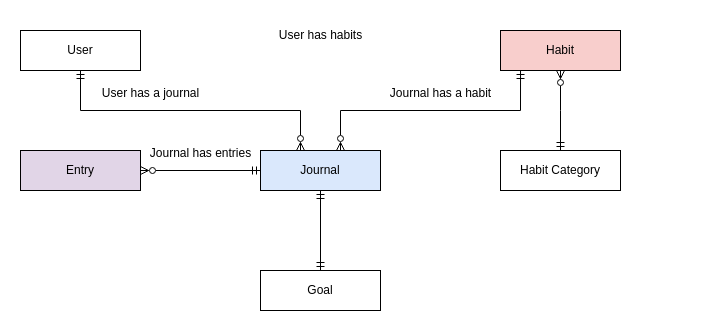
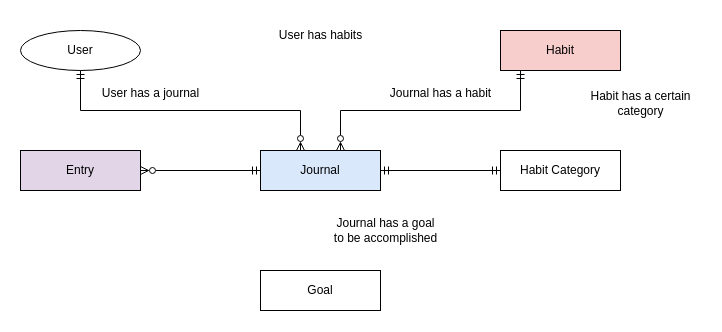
  <mxCell id="0" />
  <mxCell id="1" parent="0" />
- <mxCell id="2" value="User" style="whiteSpace=wrap;html=1;align=center;" parent="1" vertex="1"><mxGeometry x="20" y="30" width="120" height="40" as="geometry" /></mxCell>
- <mxCell id="3" style="edgeStyle=orthogonalEdgeStyle;rounded=0;orthogonalLoop=1;jettySize=auto;html=1;entryX=0.5;entryY=0;entryDx=0;entryDy=0;endArrow=ERmandOne;endFill=0;startArrow=ERzeroToMany;startFill=0;" parent="1" source="4" target="5" edge="1"><mxGeometry relative="1" as="geometry"><Array as="points"><mxPoint x="560" y="110" /><mxPoint x="560" y="110" /></Array></mxGeometry></mxCell>
+ <mxCell id="2" value="User" style="ellipse;whiteSpace=wrap;html=1;align=center;" parent="1" vertex="1"><mxGeometry x="20" y="30" width="120" height="40" as="geometry" /></mxCell>
  <mxCell id="4" value="Habit" style="whiteSpace=wrap;html=1;align=center;fillColor=#f8cecc;" parent="1" vertex="1"><mxGeometry x="500" y="30" width="120" height="40" as="geometry" /></mxCell>
  <mxCell id="5" value="Habit Category" style="whiteSpace=wrap;html=1;align=center;" parent="1" vertex="1"><mxGeometry x="500" y="150" width="120" height="40" as="geometry" /></mxCell>
- <mxCell id="6" style="edgeStyle=orthogonalEdgeStyle;rounded=0;orthogonalLoop=1;jettySize=auto;html=1;entryX=0.5;entryY=0;entryDx=0;entryDy=0;endArrow=ERmandOne;endFill=0;startArrow=ERmandOne;startFill=0;" parent="1" source="8" target="9" edge="1"><mxGeometry relative="1" as="geometry" /></mxCell>
+ <mxCell id="6" style="edgeStyle=orthogonalEdgeStyle;rounded=0;orthogonalLoop=1;jettySize=auto;html=1;endArrow=ERmandOne;endFill=0;startArrow=ERmandOne;startFill=0;" parent="1" source="8" target="5" edge="1"><mxGeometry relative="1" as="geometry" /></mxCell>
  <mxCell id="7" style="edgeStyle=orthogonalEdgeStyle;rounded=0;orthogonalLoop=1;jettySize=auto;html=1;entryX=1;entryY=0.5;entryDx=0;entryDy=0;endArrow=ERzeroToMany;endFill=0;startArrow=ERmandOne;startFill=0;" parent="1" source="8" target="10" edge="1"><mxGeometry relative="1" as="geometry" /></mxCell>
  <mxCell id="8" value="Journal" style="whiteSpace=wrap;html=1;align=center;fillColor=#dae8fc;" parent="1" vertex="1"><mxGeometry x="260" y="150" width="120" height="40" as="geometry" /></mxCell>
  <mxCell id="9" value="Goal" style="whiteSpace=wrap;html=1;align=center;" parent="1" vertex="1"><mxGeometry x="260" y="270" width="120" height="40" as="geometry" /></mxCell>
  <mxCell id="10" value="Entry" style="whiteSpace=wrap;html=1;align=center;fillColor=#e1d5e7;" parent="1" vertex="1"><mxGeometry x="20" y="150" width="120" height="40" as="geometry" /></mxCell>
  <mxCell id="11" value="User has habits" style="text;html=1;align=center;verticalAlign=middle;resizable=0;points=[];autosize=1;strokeColor=none;fillColor=none;" parent="1" vertex="1"><mxGeometry x="265" y="20" width="110" height="30" as="geometry" /></mxCell>
  <mxCell id="12" style="edgeStyle=orthogonalEdgeStyle;rounded=0;orthogonalLoop=1;jettySize=auto;html=1;endArrow=ERmandOne;endFill=0;startArrow=ERzeroToMany;startFill=0;entryX=0.5;entryY=1;entryDx=0;entryDy=0;" parent="1" source="8" target="2" edge="1"><mxGeometry relative="1" as="geometry"><Array as="points"><mxPoint x="300" y="110" /><mxPoint x="80" y="110" /></Array></mxGeometry></mxCell>
- <mxCell id="14" value="Journal has entries" style="text;html=1;align=center;verticalAlign=middle;resizable=0;points=[];autosize=1;strokeColor=none;fillColor=none;" parent="1" vertex="1"><mxGeometry x="140" y="138" width="120" height="30" as="geometry" /></mxCell>
+ <mxCell id="13" value="Journal has a goal&lt;div&gt;to be accomplished&lt;/div&gt;" style="text;html=1;align=center;verticalAlign=middle;resizable=0;points=[];autosize=1;strokeColor=none;fillColor=none;" parent="1" vertex="1"><mxGeometry x="320" y="210" width="130" height="40" as="geometry" /></mxCell>
+ <mxCell id="15" value="Habit has a certain&lt;div&gt;category&lt;/div&gt;" style="text;html=1;align=center;verticalAlign=middle;resizable=0;points=[];autosize=1;strokeColor=none;fillColor=none;" parent="1" vertex="1"><mxGeometry x="580" y="83" width="120" height="40" as="geometry" /></mxCell>
  <mxCell id="16" style="edgeStyle=orthogonalEdgeStyle;rounded=0;orthogonalLoop=1;jettySize=auto;html=1;entryX=0.167;entryY=1;entryDx=0;entryDy=0;entryPerimeter=0;startArrow=ERzeroToMany;startFill=0;endArrow=ERmandOne;endFill=0;" edge="1" parent="1" source="8" target="4"><mxGeometry relative="1" as="geometry"><Array as="points"><mxPoint x="340" y="110" /><mxPoint x="520" y="110" /></Array></mxGeometry></mxCell>
  <mxCell id="17" value="User has a journal" style="text;html=1;align=center;verticalAlign=middle;resizable=0;points=[];autosize=1;strokeColor=none;fillColor=none;" vertex="1" parent="1"><mxGeometry x="90" y="78" width="120" height="30" as="geometry" /></mxCell>
  <mxCell id="18" value="Journal has a habit" style="text;html=1;align=center;verticalAlign=middle;resizable=0;points=[];autosize=1;strokeColor=none;fillColor=none;" vertex="1" parent="1"><mxGeometry x="380" y="78" width="120" height="30" as="geometry" /></mxCell>
